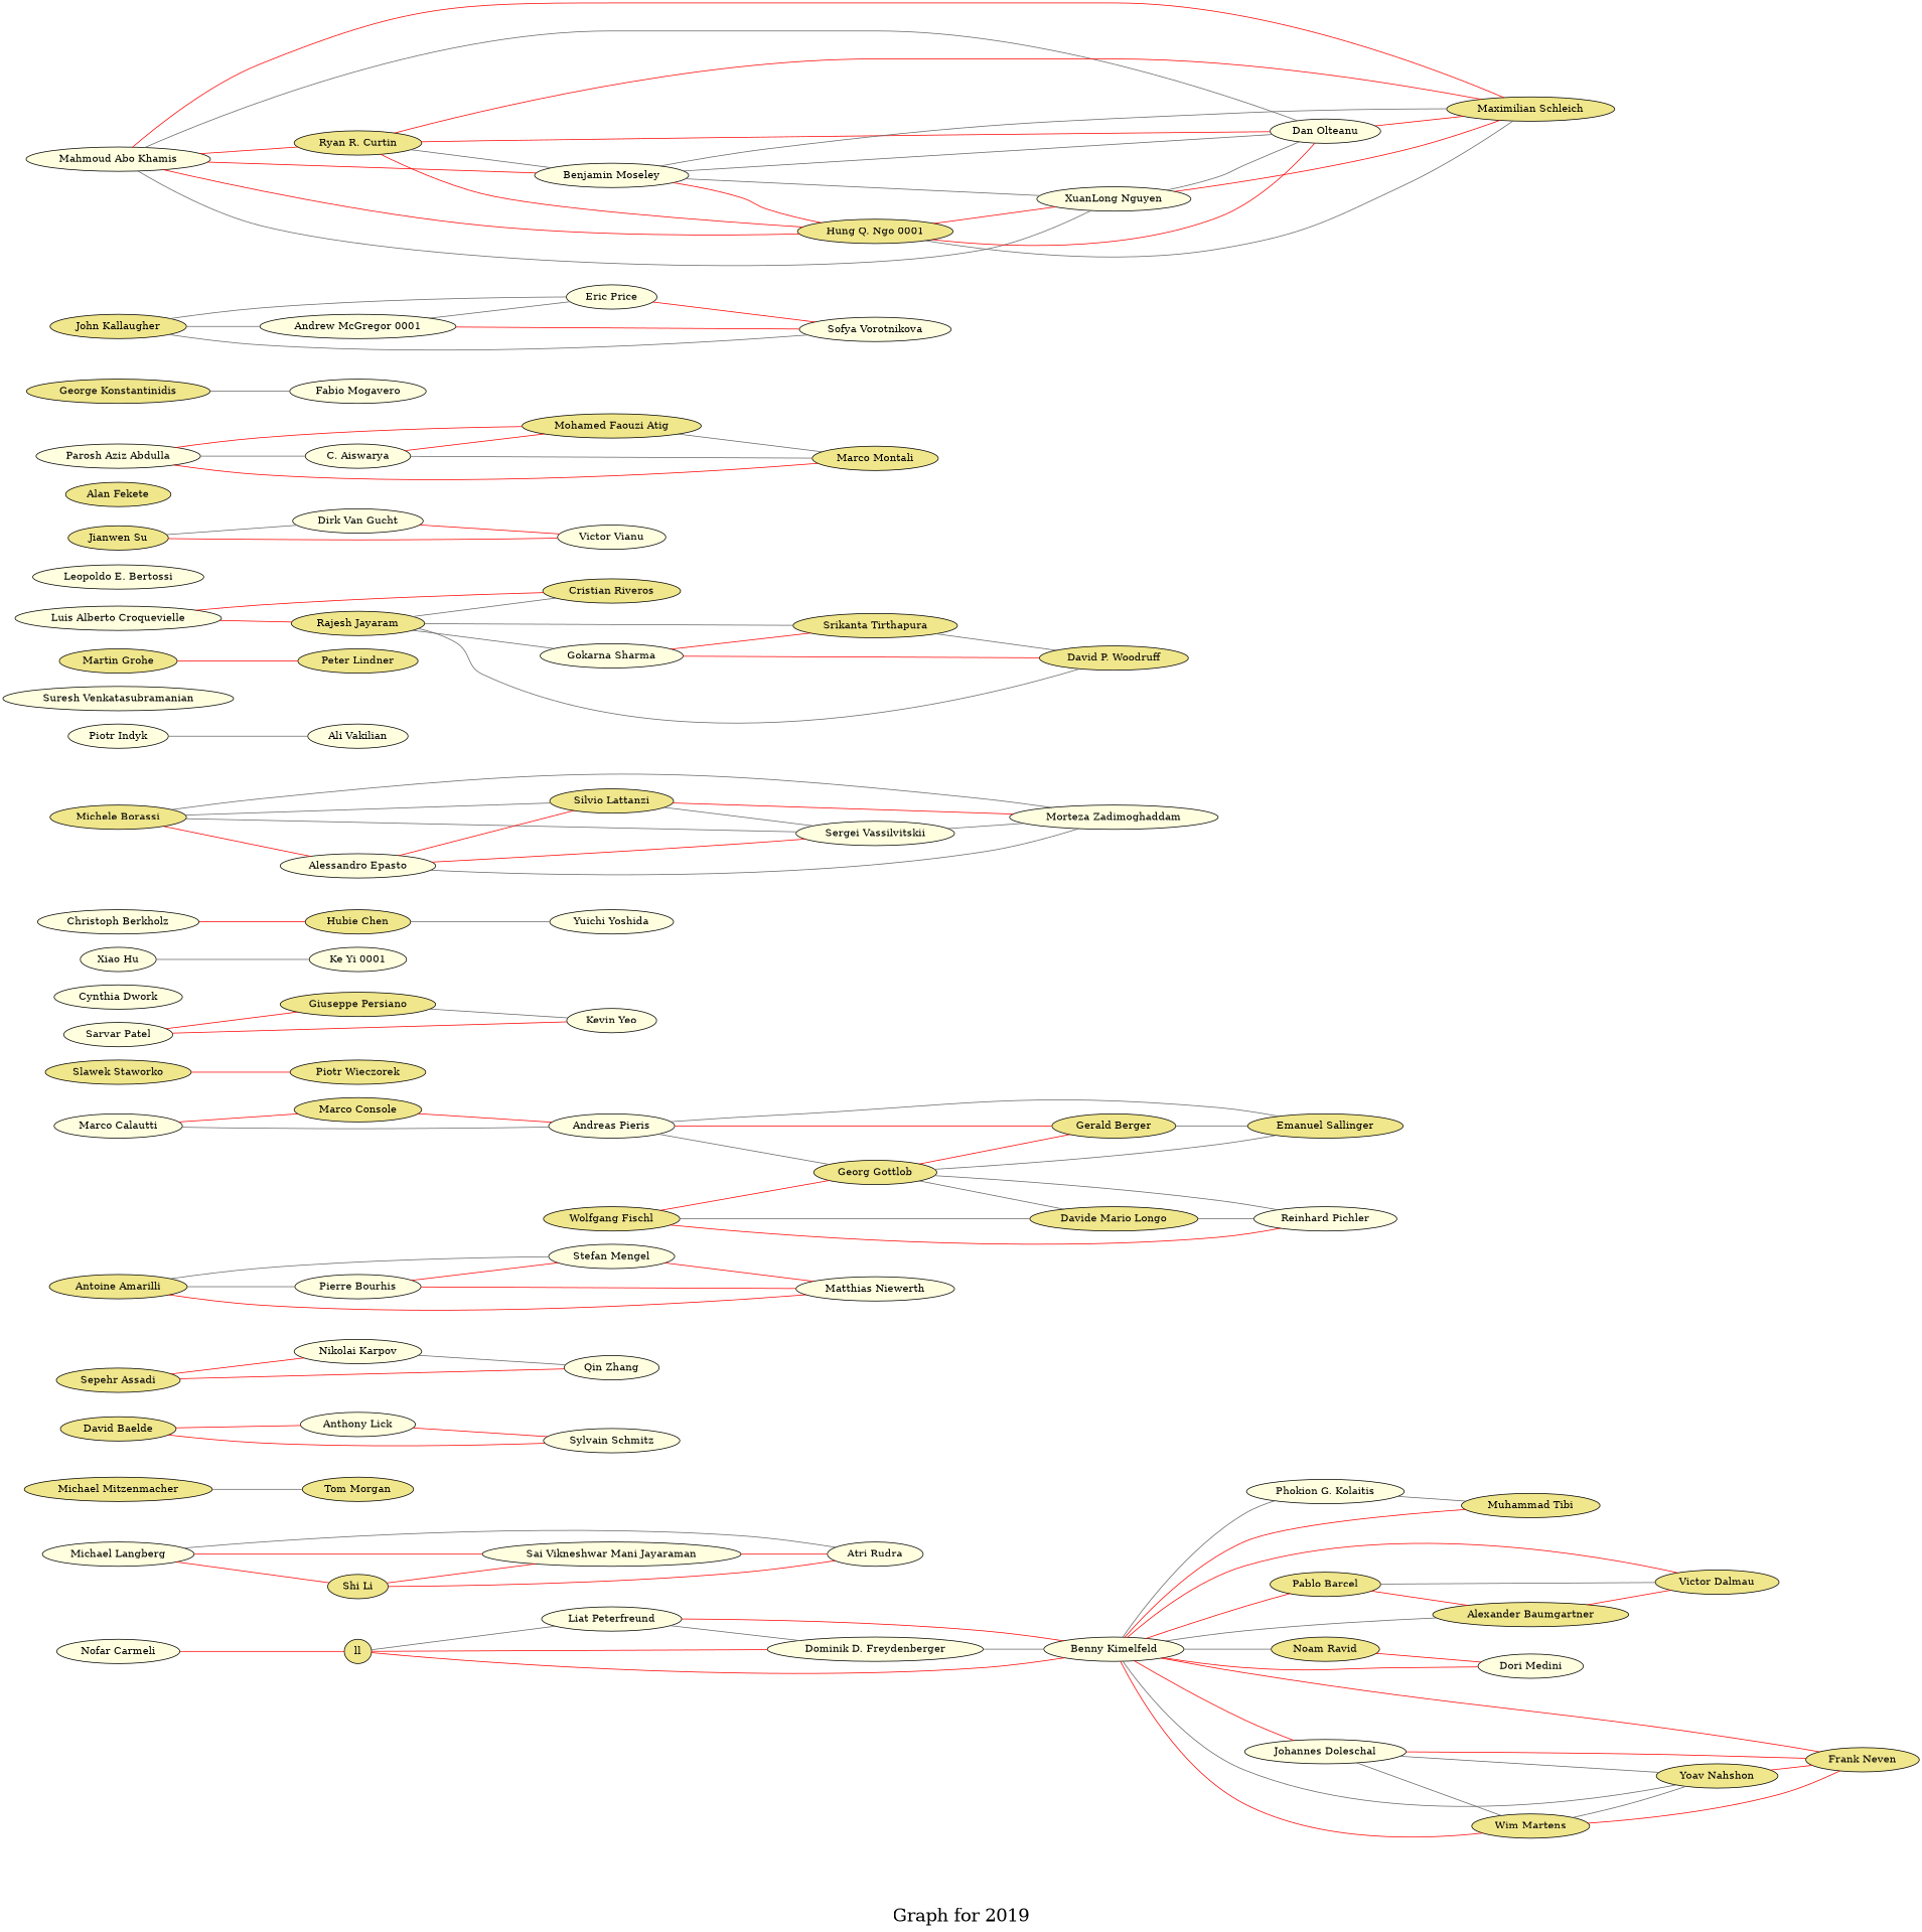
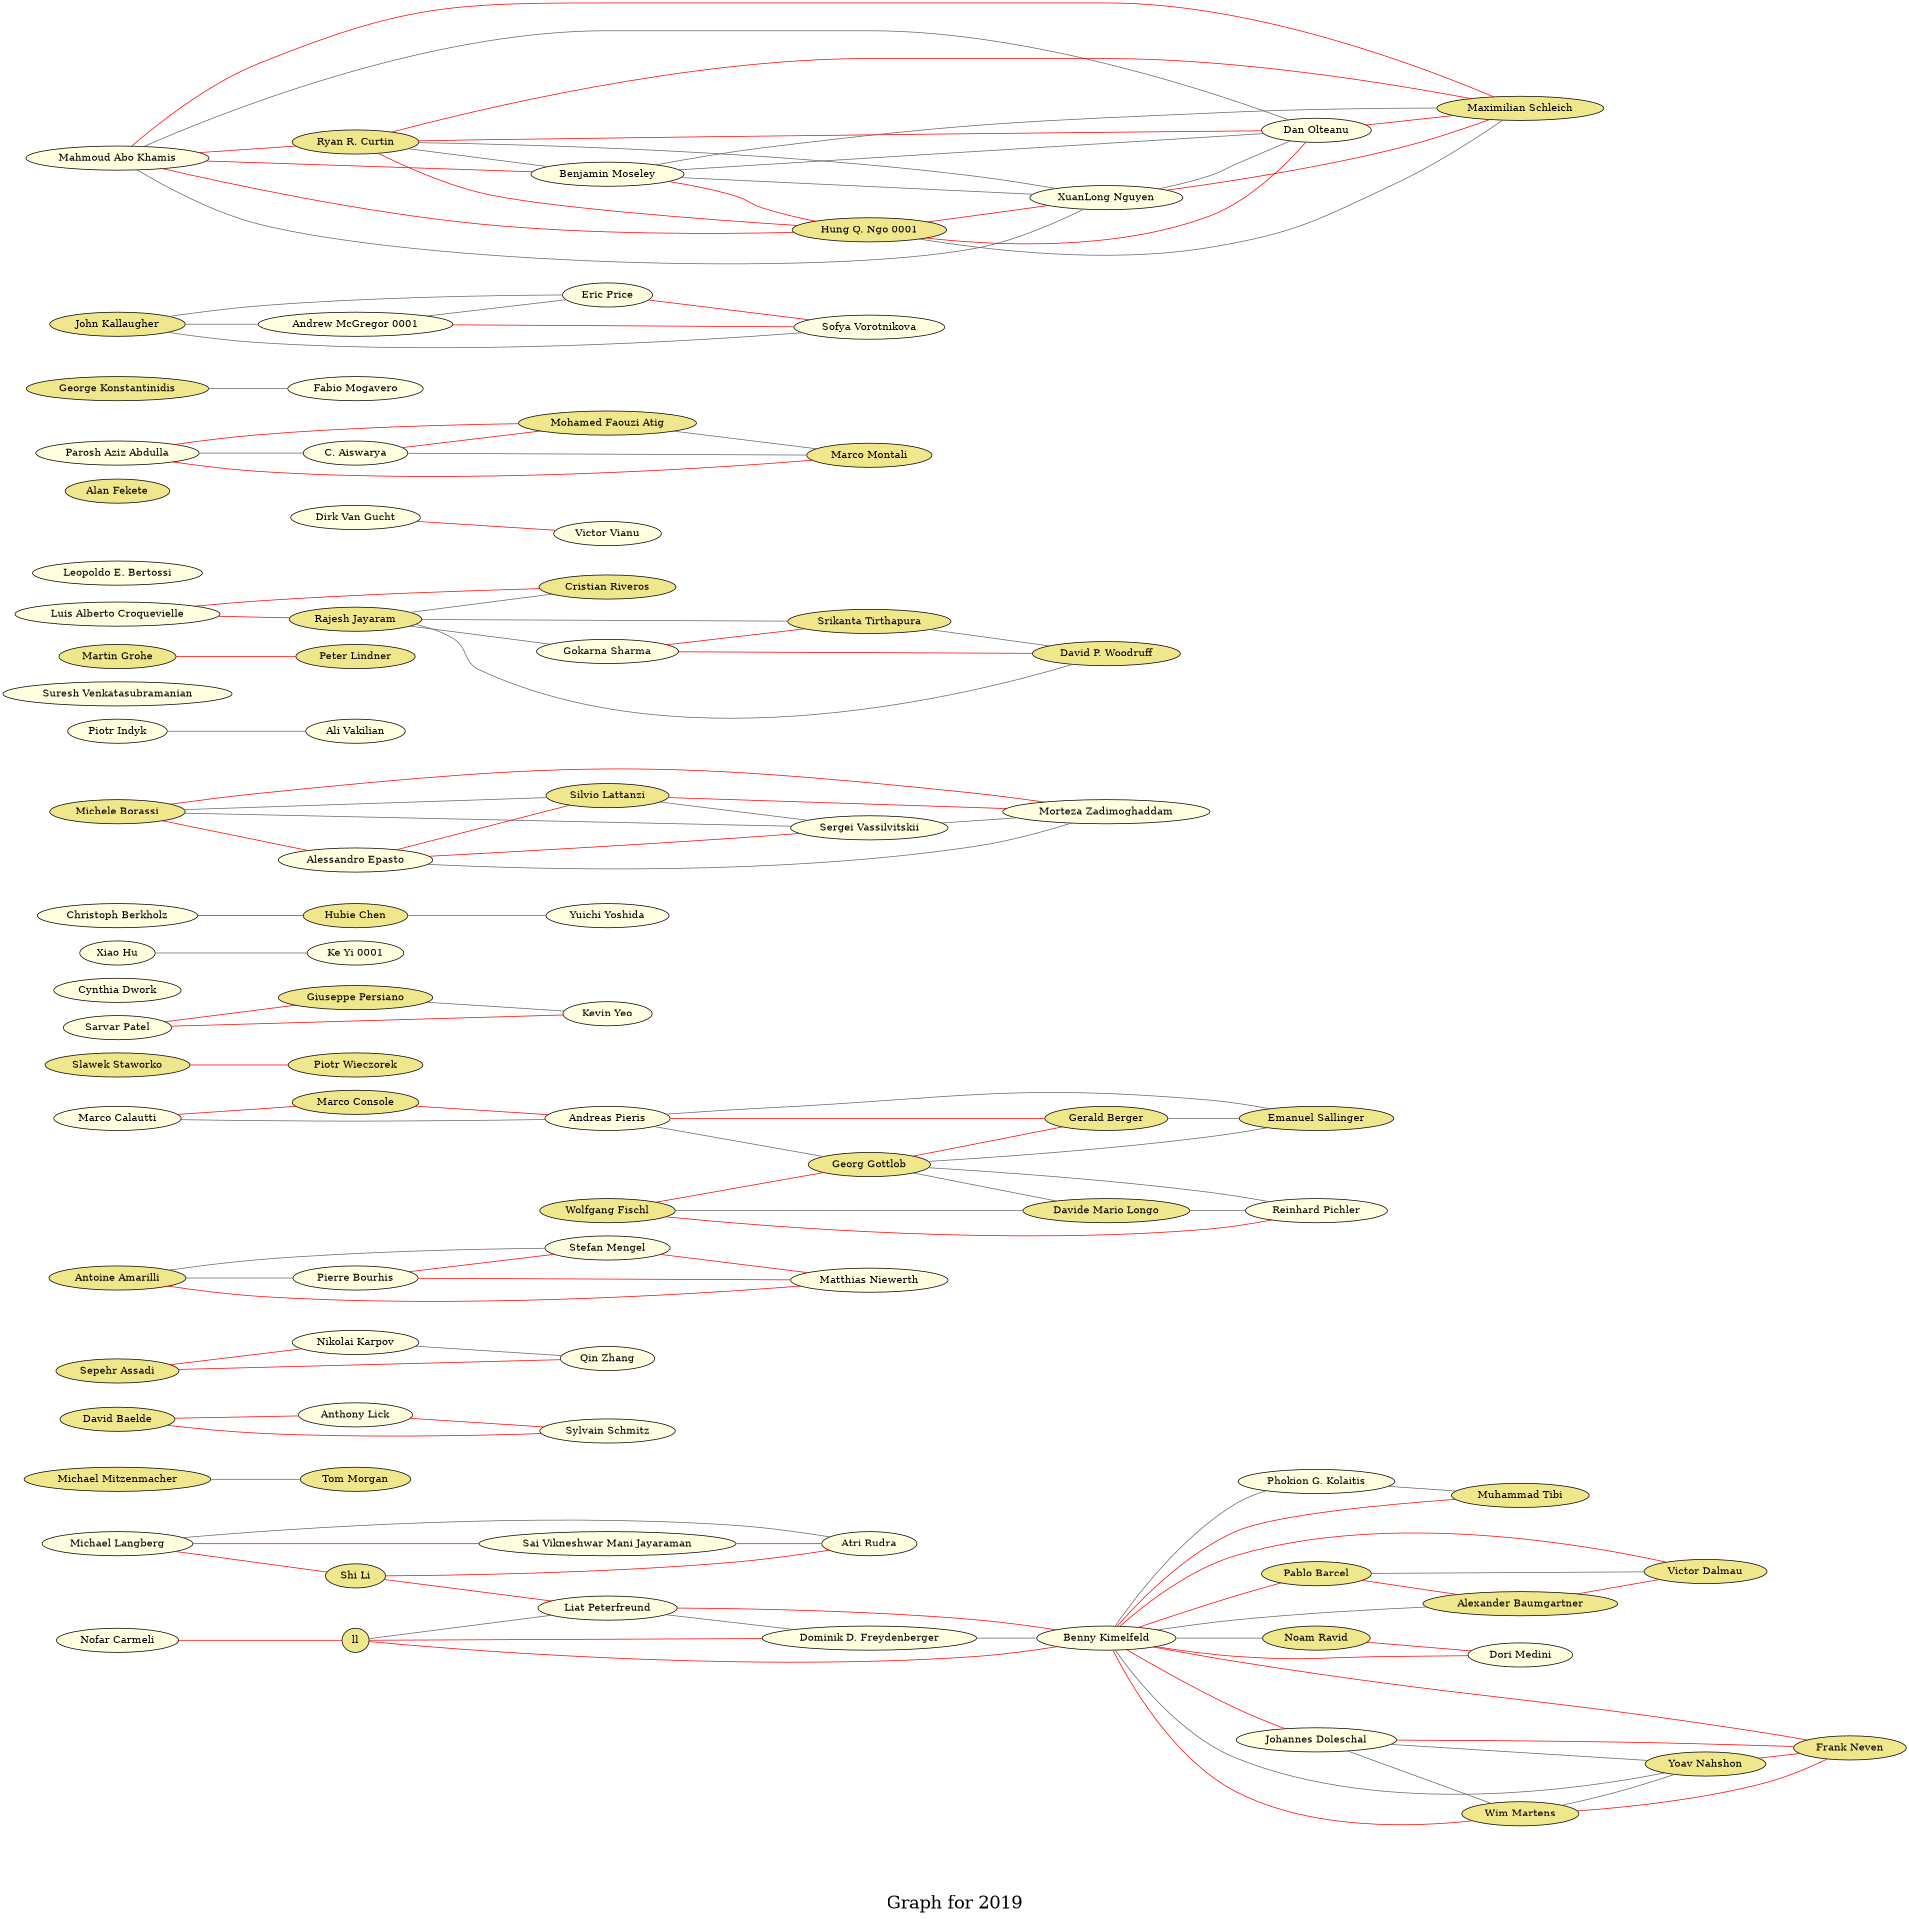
  graph {
    fontsize=24
    label="\nGraph for 2019\n"
    rankdir=LR
    splines=true
    node [fillcolor=lightyellow shape=ellipse style=filled]
    edge [color=red]
    n1 [height=0.3 label="Michael Langberg" width=0.3]
    n2 [fillcolor=khaki height=0.3 label="Shi Li" width=0.3]
    n3 [height=0.3 label="Sai Vikneshwar Mani Jayaraman" width=0.3]
    n4 [height=0.3 label="Atri Rudra" width=0.3]
    n5 [fillcolor=khaki height=0.3 label="Michael Mitzenmacher" width=0.3]
    n6 [fillcolor=khaki height=0.3 label="Tom Morgan" width=0.3]
    n7 [fillcolor=khaki height=0.3 label="David Baelde" width=0.3]
    n8 [height=0.3 label="Anthony Lick" width=0.3]
    n9 [height=0.3 label="Sylvain Schmitz" width=0.3]
    n10 [height=0.3 label="Nofar Carmeli" width=0.3]
    n11 [fillcolor=khaki height=0.3 label=ll width=0.3]
    n12 [height=0.3 label="Liat Peterfreund" width=0.3]
    n13 [height=0.3 label="Dominik D. Freydenberger" width=0.3]
    n14 [height=0.3 label="Benny Kimelfeld" width=0.3]
    n15 [height=0.3 label="Phokion G. Kolaitis" width=0.3]
    n16 [fillcolor=khaki height=0.3 label="Muhammad Tibi" width=0.3]
    n17 [fillcolor=khaki height=0.3 label="Pablo Barcel" width=0.3]
    n18 [fillcolor=khaki height=0.3 label="Alexander Baumgartner" width=0.3]
    n19 [fillcolor=khaki height=0.3 label="Victor Dalmau" width=0.3]
    n20 [fillcolor=khaki height=0.3 label="Noam Ravid" width=0.3]
    n21 [height=0.3 label="Dori Medini" width=0.3]
    n22 [height=0.3 label="Johannes Doleschal" width=0.3]
    n23 [fillcolor=khaki height=0.3 label="Wim Martens" width=0.3]
    n24 [fillcolor=khaki height=0.3 label="Yoav Nahshon" width=0.3]
    n25 [fillcolor=khaki height=0.3 label="Frank Neven" width=0.3]
    n26 [fillcolor=khaki height=0.3 label="Sepehr Assadi" width=0.3]
    n27 [height=0.3 label="Nikolai Karpov" width=0.3]
    n28 [height=0.3 label="Qin Zhang" width=0.3]
    n29 [fillcolor=khaki height=0.3 label="Antoine Amarilli" width=0.3]
    n30 [height=0.3 label="Pierre Bourhis" width=0.3]
    n31 [height=0.3 label="Stefan Mengel" width=0.3]
    n32 [height=0.3 label="Matthias Niewerth" width=0.3]
    n33 [height=0.3 label="Marco Calautti" width=0.3]
    n34 [fillcolor=khaki height=0.3 label="Marco Console" width=0.3]
    n35 [height=0.3 label="Andreas Pieris" width=0.3]
    n36 [fillcolor=khaki height=0.3 label="Georg Gottlob" width=0.3]
    n37 [fillcolor=khaki height=0.3 label="Gerald Berger" width=0.3]
    n38 [fillcolor=khaki height=0.3 label="Emanuel Sallinger" width=0.3]
    n39 [fillcolor=khaki height=0.3 label="Davide Mario Longo" width=0.3]
    n40 [height=0.3 label="Reinhard Pichler" width=0.3]
    n41 [fillcolor=khaki height=0.3 label="Slawek Staworko" width=0.3]
    n42 [fillcolor=khaki height=0.3 label="Piotr Wieczorek" width=0.3]
    n43 [height=0.3 label="Sarvar Patel" width=0.3]
    n44 [fillcolor=khaki height=0.3 label="Giuseppe Persiano" width=0.3]
    n45 [height=0.3 label="Kevin Yeo" width=0.3]
    n46 [height=0.3 label="Cynthia Dwork" width=0.3]
    n47 [height=0.3 label="Xiao Hu" width=0.3]
    n48 [height=0.3 label="Ke Yi 0001" width=0.3]
    n49 [height=0.3 label="Christoph Berkholz" width=0.3]
    n50 [fillcolor=khaki height=0.3 label="Hubie Chen" width=0.3]
    n51 [height=0.3 label="Yuichi Yoshida" width=0.3]
    n52 [fillcolor=khaki height=0.3 label="Michele Borassi" width=0.3]
    n53 [height=0.3 label="Alessandro Epasto" width=0.3]
    n54 [fillcolor=khaki height=0.3 label="Silvio Lattanzi" width=0.3]
    n55 [height=0.3 label="Sergei Vassilvitskii" width=0.3]
    n56 [height=0.3 label="Morteza Zadimoghaddam" width=0.3]
    n57 [fillcolor=khaki height=0.3 label="Wolfgang Fischl" width=0.3]
    n58 [height=0.3 label="Piotr Indyk" width=0.3]
    n59 [height=0.3 label="Ali Vakilian" width=0.3]
    n60 [height=0.3 label="Suresh Venkatasubramanian" width=0.3]
    n61 [fillcolor=khaki height=0.3 label="Martin Grohe" width=0.3]
    n62 [fillcolor=khaki height=0.3 label="Peter Lindner" width=0.3]
    n63 [height=0.3 label="Luis Alberto Croquevielle" width=0.3]
    n64 [fillcolor=khaki height=0.3 label="Rajesh Jayaram" width=0.3]
    n65 [fillcolor=khaki height=0.3 label="Cristian Riveros" width=0.3]
    n66 [height=0.3 label="Gokarna Sharma" width=0.3]
    n67 [fillcolor=khaki height=0.3 label="Srikanta Tirthapura" width=0.3]
    n68 [fillcolor=khaki height=0.3 label="David P. Woodruff" width=0.3]
    n69 [height=0.3 label="Leopoldo E. Bertossi" width=0.3]
-   n70 [fillcolor=khaki height=0.3 label="Jianwen Su" width=0.3]
    n71 [height=0.3 label="Dirk Van Gucht" width=0.3]
    n72 [height=0.3 label="Victor Vianu" width=0.3]
    n73 [fillcolor=khaki height=0.3 label="Alan Fekete" width=0.3]
    n74 [height=0.3 label="Parosh Aziz Abdulla" width=0.3]
    n75 [height=0.3 label="C. Aiswarya" width=0.3]
    n76 [fillcolor=khaki height=0.3 label="Mohamed Faouzi Atig" width=0.3]
    n77 [fillcolor=khaki height=0.3 label="Marco Montali" width=0.3]
    n78 [fillcolor=khaki height=0.3 label="George Konstantinidis" width=0.3]
    n79 [height=0.3 label="Fabio Mogavero" width=0.3]
    n80 [fillcolor=khaki height=0.3 label="John Kallaugher" width=0.3]
    n81 [height=0.3 label="Andrew McGregor 0001" width=0.3]
    n82 [height=0.3 label="Eric Price" width=0.3]
    n83 [height=0.3 label="Sofya Vorotnikova" width=0.3]
    n84 [height=0.3 label="Mahmoud Abo Khamis" width=0.3]
    n85 [fillcolor=khaki height=0.3 label="Ryan R. Curtin" width=0.3]
    n86 [height=0.3 label="Benjamin Moseley" width=0.3]
    n87 [fillcolor=khaki height=0.3 label="Hung Q. Ngo 0001" width=0.3]
    n88 [height=0.3 label="XuanLong Nguyen" width=0.3]
    n89 [height=0.3 label="Dan Olteanu" width=0.3]
    n90 [fillcolor=khaki height=0.3 label="Maximilian Schleich" width=0.3]
    n1 -- n2
    n1 -- n3
    n1 -- n4 [color=gray40]
-   n2 -- n3
+   n2 -- n12
    n2 -- n4
    n3 -- n4
    n5 -- n6 [color=gray40]
    n7 -- n8
    n7 -- n9
    n8 -- n9
    n10 -- n11
    n11 -- n12 [color=gray40]
    n11 -- n13
    n11 -- n14
    n12 -- n13 [color=gray40]
    n12 -- n14
    n13 -- n14 [color=gray40]
    n14 -- n15 [color=gray40]
    n14 -- n16
    n14 -- n17
    n14 -- n18 [color=gray40]
    n14 -- n19
    n14 -- n20 [color=gray40]
    n14 -- n21
    n14 -- n22
    n14 -- n23
    n14 -- n24 [color=gray40]
    n14 -- n25
    n15 -- n16 [color=gray40]
    n17 -- n18
    n17 -- n19 [color=gray40]
    n18 -- n19
    n20 -- n21
    n22 -- n23 [color=gray40]
    n22 -- n24 [color=gray40]
    n22 -- n25
    n23 -- n24 [color=gray40]
    n23 -- n25
    n24 -- n25
    n26 -- n27
    n26 -- n28
    n27 -- n28 [color=gray40]
    n29 -- n30 [color=gray40]
    n29 -- n31 [color=gray40]
    n29 -- n32
    n30 -- n31
    n30 -- n32
    n31 -- n32
    n33 -- n34
    n33 -- n35 [color=gray40]
    n34 -- n35
    n35 -- n36 [color=gray40]
    n35 -- n37
    n35 -- n38 [color=gray40]
    n36 -- n37
    n36 -- n38 [color=gray40]
    n36 -- n39 [color=gray40]
    n36 -- n40 [color=gray40]
    n37 -- n38 [color=gray40]
    n39 -- n40 [color=gray40]
    n41 -- n42
    n43 -- n44
    n43 -- n45
    n44 -- n45 [color=gray40]
    n47 -- n48 [color=gray40]
    n49 -- n50
    n50 -- n51 [color=gray40]
    n52 -- n53
    n52 -- n54 [color=gray40]
    n52 -- n55 [color=gray40]
-   n52 -- n56 [color=gray40]
+   n52 -- n56
    n53 -- n54
    n53 -- n55
    n53 -- n56 [color=gray40]
    n54 -- n55 [color=gray40]
    n54 -- n56
    n55 -- n56 [color=gray40]
    n57 -- n36
    n57 -- n39 [color=gray40]
    n57 -- n40
    n58 -- n59 [color=gray40]
    n61 -- n62
    n63 -- n64
    n63 -- n65
    n64 -- n65 [color=gray40]
    n64 -- n66 [color=gray40]
    n64 -- n67 [color=gray40]
    n64 -- n68 [color=gray40]
    n66 -- n67
    n66 -- n68
    n67 -- n68 [color=gray40]
-   n70 -- n71 [color=gray40]
-   n70 -- n72
    n71 -- n72
    n74 -- n75 [color=gray40]
    n74 -- n76
    n74 -- n77
    n75 -- n76
    n75 -- n77 [color=gray40]
    n76 -- n77 [color=gray40]
    n78 -- n79 [color=gray40]
    n80 -- n81 [color=gray40]
    n80 -- n82 [color=gray40]
    n80 -- n83 [color=gray40]
    n81 -- n82 [color=gray40]
    n81 -- n83
    n82 -- n83
    n84 -- n85
    n84 -- n86
    n84 -- n87
    n84 -- n88 [color=gray40]
    n84 -- n89 [color=gray40]
    n84 -- n90
    n85 -- n86 [color=gray40]
    n85 -- n87
+   n85 -- n88 [color=gray40]
    n85 -- n89
    n85 -- n90
    n86 -- n87
    n86 -- n88 [color=gray40]
    n86 -- n89 [color=gray40]
    n86 -- n90 [color=gray40]
    n87 -- n88
    n87 -- n89
    n87 -- n90 [color=gray40]
    n88 -- n89 [color=gray40]
    n88 -- n90
    n89 -- n90
  }
